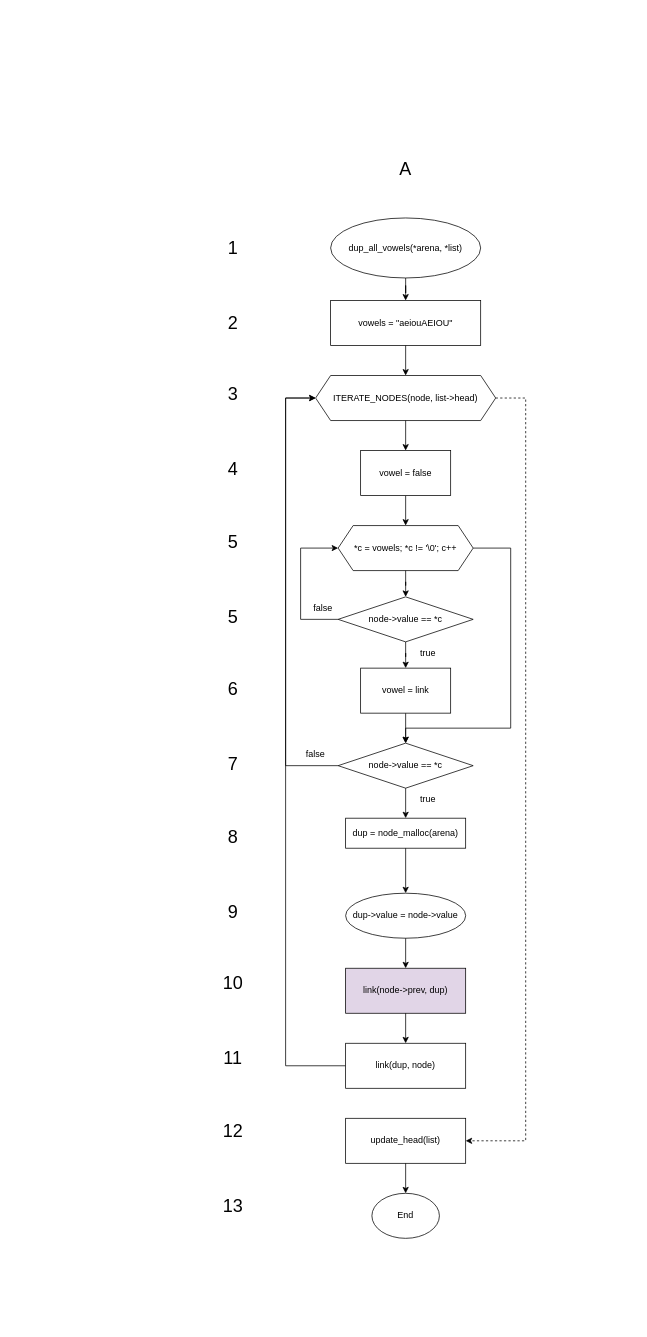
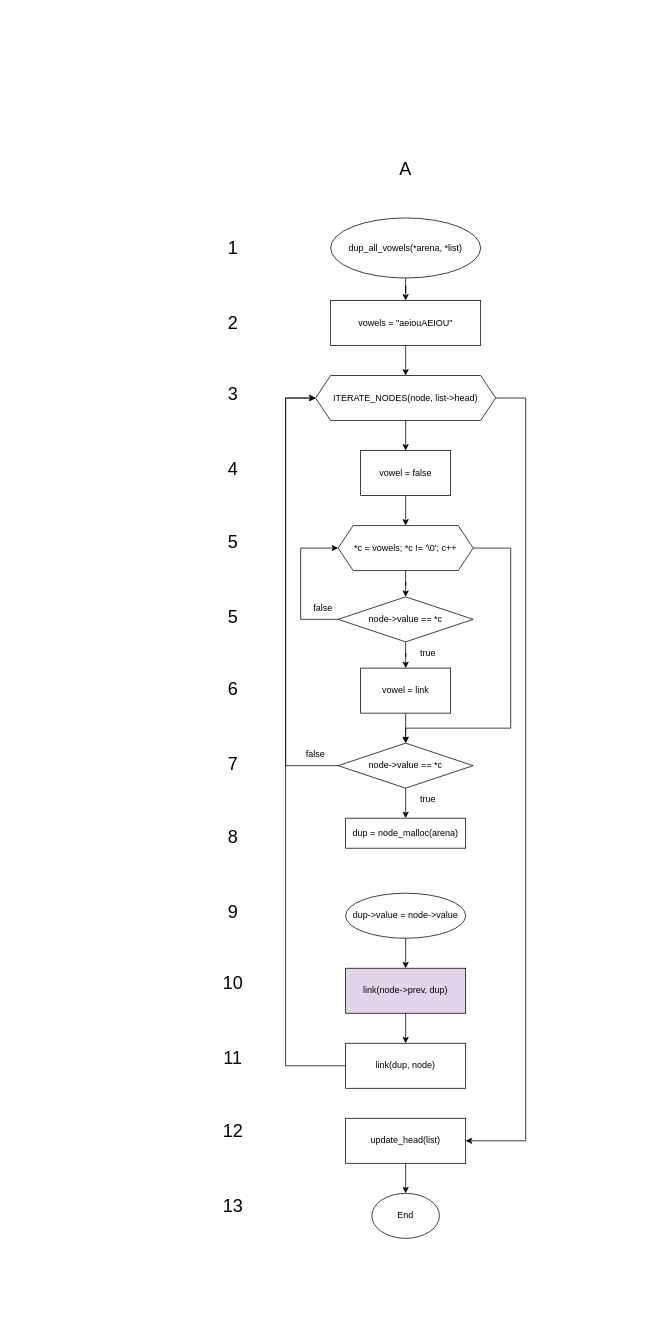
  <mxCell id="0" />
  <mxCell id="1" parent="0" />
  <mxCell id="2" style="edgeStyle=orthogonalEdgeStyle;rounded=0;orthogonalLoop=1;jettySize=auto;html=1;" edge="1" parent="1" source="3" target="4"><mxGeometry relative="1" as="geometry" /></mxCell>
  <mxCell id="3" value="dup_all_vowels(*arena, *list)" style="ellipse;whiteSpace=wrap;" vertex="1" parent="1"><mxGeometry x="440" y="290" width="200" height="80" as="geometry" /></mxCell>
  <mxCell id="4" value="vowels = &quot;aeiouAEIOU&quot;" style="rounded=0;whiteSpace=wrap;" vertex="1" parent="1"><mxGeometry x="440" y="400" width="200" height="60" as="geometry" /></mxCell>
- <mxCell id="5" style="edgeStyle=orthogonalEdgeStyle;rounded=0;orthogonalLoop=1;jettySize=auto;html=1;dashed=1;" edge="1" parent="1" source="6" target="34"><mxGeometry relative="1" as="geometry"><Array as="points"><mxPoint x="700" y="530" /><mxPoint x="700" y="1520" /></Array></mxGeometry></mxCell>
+ <mxCell id="5" style="edgeStyle=orthogonalEdgeStyle;rounded=0;orthogonalLoop=1;jettySize=auto;html=1;" edge="1" parent="1" source="6" target="34"><mxGeometry relative="1" as="geometry"><Array as="points"><mxPoint x="700" y="530" /><mxPoint x="700" y="1520" /></Array></mxGeometry></mxCell>
  <mxCell id="6" value="ITERATE_NODES(node, list-&gt;head)" style="shape=hexagon;perimeter=hexagonPerimeter2;whiteSpace=wrap;fixedSize=1;" vertex="1" parent="1"><mxGeometry x="420" y="500" width="240" height="60" as="geometry" /></mxCell>
  <mxCell id="7" value="" style="edgeStyle=orthogonalEdgeStyle;rounded=0;orthogonalLoop=1;jettySize=auto;html=1;" edge="1" parent="1" source="4" target="6"><mxGeometry relative="1" as="geometry" /></mxCell>
  <mxCell id="8" style="edgeStyle=orthogonalEdgeStyle;rounded=0;orthogonalLoop=1;jettySize=auto;html=1;" edge="1" parent="1" source="9" target="12"><mxGeometry relative="1" as="geometry" /></mxCell>
  <mxCell id="9" value="vowel = false" style="rounded=0;whiteSpace=wrap;html=0;" vertex="1" parent="1"><mxGeometry x="480" y="600" width="120" height="60" as="geometry" /></mxCell>
  <mxCell id="10" value="" style="edgeStyle=orthogonalEdgeStyle;rounded=0;orthogonalLoop=1;jettySize=auto;html=1;" edge="1" parent="1" source="6" target="9"><mxGeometry relative="1" as="geometry" /></mxCell>
  <mxCell id="11" style="edgeStyle=orthogonalEdgeStyle;rounded=0;orthogonalLoop=1;jettySize=auto;html=1;" edge="1" parent="1" source="12" target="22"><mxGeometry relative="1" as="geometry"><Array as="points"><mxPoint x="680" y="730" /><mxPoint x="680" y="970" /><mxPoint x="540" y="970" /></Array></mxGeometry></mxCell>
  <mxCell id="12" value="*c = vowels; *c != '\0'; c++" style="shape=hexagon;perimeter=hexagonPerimeter2;whiteSpace=wrap;fixedSize=1;" vertex="1" parent="1"><mxGeometry x="450" y="700" width="180" height="60" as="geometry" /></mxCell>
  <mxCell id="13" style="edgeStyle=orthogonalEdgeStyle;rounded=0;orthogonalLoop=1;jettySize=auto;html=1;entryX=0;entryY=0.5;entryDx=0;entryDy=0;" edge="1" parent="1" source="14" target="12"><mxGeometry relative="1" as="geometry"><Array as="points"><mxPoint x="400" y="825" /><mxPoint x="400" y="730" /></Array></mxGeometry></mxCell>
  <mxCell id="14" value="node-&gt;value == *c" style="rhombus;whiteSpace=wrap;" vertex="1" parent="1"><mxGeometry x="450" y="795" width="180" height="60" as="geometry" /></mxCell>
  <mxCell id="15" value="" style="edgeStyle=orthogonalEdgeStyle;rounded=0;orthogonalLoop=1;jettySize=auto;html=1;" edge="1" parent="1" source="12" target="14"><mxGeometry relative="1" as="geometry" /></mxCell>
  <mxCell id="16" style="edgeStyle=orthogonalEdgeStyle;rounded=0;orthogonalLoop=1;jettySize=auto;html=1;" edge="1" parent="1" source="17" target="22"><mxGeometry relative="1" as="geometry" /></mxCell>
  <mxCell id="17" value="vowel = link" style="rounded=0;whiteSpace=wrap;html=0;" vertex="1" parent="1"><mxGeometry x="480" y="890" width="120" height="60" as="geometry" /></mxCell>
  <mxCell id="18" value="" style="edgeStyle=orthogonalEdgeStyle;rounded=0;orthogonalLoop=1;jettySize=auto;html=1;" edge="1" parent="1" source="14" target="17"><mxGeometry relative="1" as="geometry" /></mxCell>
  <mxCell id="19" value="true" style="text;html=1;strokeColor=none;fillColor=none;align=center;verticalAlign=middle;whiteSpace=wrap;rounded=0;" vertex="1" parent="1"><mxGeometry x="540" y="855" width="60" height="30" as="geometry" /></mxCell>
  <mxCell id="20" value="false" style="text;html=1;strokeColor=none;fillColor=none;align=center;verticalAlign=middle;whiteSpace=wrap;rounded=0;" vertex="1" parent="1"><mxGeometry x="400" y="795" width="60" height="30" as="geometry" /></mxCell>
  <mxCell id="21" style="edgeStyle=orthogonalEdgeStyle;rounded=0;orthogonalLoop=1;jettySize=auto;html=1;" edge="1" parent="1" source="22" target="6"><mxGeometry relative="1" as="geometry"><Array as="points"><mxPoint x="380" y="1020" /><mxPoint x="380" y="530" /></Array></mxGeometry></mxCell>
  <mxCell id="22" value="node-&gt;value == *c" style="rhombus;whiteSpace=wrap;" vertex="1" parent="1"><mxGeometry x="450" y="990" width="180" height="60" as="geometry" /></mxCell>
  <mxCell id="23" value="dup = node_malloc(arena)" style="rounded=0;whiteSpace=wrap;html=0;" vertex="1" parent="1"><mxGeometry x="460" y="1090" width="160" height="40" as="geometry" /></mxCell>
  <mxCell id="24" value="" style="edgeStyle=orthogonalEdgeStyle;rounded=0;orthogonalLoop=1;jettySize=auto;html=1;" edge="1" parent="1" source="22" target="23"><mxGeometry relative="1" as="geometry" /></mxCell>
  <mxCell id="25" value="dup-&gt;value = node-&gt;value" style="ellipse;whiteSpace=wrap;html=0;" vertex="1" parent="1"><mxGeometry x="460" y="1190" width="160" height="60" as="geometry" /></mxCell>
- <mxCell id="26" value="" style="edgeStyle=orthogonalEdgeStyle;rounded=0;orthogonalLoop=1;jettySize=auto;html=1;" edge="1" parent="1" source="23" target="25"><mxGeometry relative="1" as="geometry" /></mxCell>
  <mxCell id="27" value="link(node-&gt;prev, dup)" style="rounded=0;whiteSpace=wrap;html=0;fillColor=#e1d5e7;" vertex="1" parent="1"><mxGeometry x="460" y="1290" width="160" height="60" as="geometry" /></mxCell>
  <mxCell id="28" value="" style="edgeStyle=orthogonalEdgeStyle;rounded=0;orthogonalLoop=1;jettySize=auto;html=1;" edge="1" parent="1" source="25" target="27"><mxGeometry relative="1" as="geometry" /></mxCell>
  <mxCell id="29" style="edgeStyle=orthogonalEdgeStyle;rounded=0;orthogonalLoop=1;jettySize=auto;html=1;" edge="1" parent="1" source="30" target="6"><mxGeometry relative="1" as="geometry"><Array as="points"><mxPoint x="380" y="1420" /><mxPoint x="380" y="530" /></Array></mxGeometry></mxCell>
  <mxCell id="30" value="link(dup, node)" style="rounded=0;whiteSpace=wrap;html=0;" vertex="1" parent="1"><mxGeometry x="460" y="1390" width="160" height="60" as="geometry" /></mxCell>
  <mxCell id="31" value="" style="edgeStyle=orthogonalEdgeStyle;rounded=0;orthogonalLoop=1;jettySize=auto;html=1;" edge="1" parent="1" source="27" target="30"><mxGeometry relative="1" as="geometry" /></mxCell>
  <mxCell id="32" value="true" style="text;html=1;strokeColor=none;fillColor=none;align=center;verticalAlign=middle;whiteSpace=wrap;rounded=0;" vertex="1" parent="1"><mxGeometry x="540" y="1050" width="60" height="30" as="geometry" /></mxCell>
  <mxCell id="33" value="false" style="text;html=1;strokeColor=none;fillColor=none;align=center;verticalAlign=middle;whiteSpace=wrap;rounded=0;" vertex="1" parent="1"><mxGeometry x="390" y="990" width="60" height="30" as="geometry" /></mxCell>
  <mxCell id="34" value="update_head(list)" style="rounded=0;whiteSpace=wrap;" vertex="1" parent="1"><mxGeometry x="460" y="1490" width="160" height="60" as="geometry" /></mxCell>
  <mxCell id="35" value="End" style="ellipse;whiteSpace=wrap;html=0;" vertex="1" parent="1"><mxGeometry x="495" y="1590" width="90" height="60" as="geometry" /></mxCell>
  <mxCell id="36" value="" style="edgeStyle=orthogonalEdgeStyle;rounded=0;orthogonalLoop=1;jettySize=auto;html=1;" edge="1" parent="1" source="34" target="35"><mxGeometry relative="1" as="geometry" /></mxCell>
  <mxCell id="37" value="&lt;font style=&quot;font-size: 24px;&quot;&gt;1&lt;/font&gt;" style="text;html=1;strokeColor=none;fillColor=none;align=center;verticalAlign=middle;whiteSpace=wrap;rounded=0;" vertex="1" parent="1"><mxGeometry y="315" width="60" height="30" as="geometry" x="280" /></mxCell>
  <mxCell id="38" value="&lt;font style=&quot;font-size: 24px;&quot;&gt;2&lt;/font&gt;" style="text;html=1;strokeColor=none;fillColor=none;align=center;verticalAlign=middle;whiteSpace=wrap;rounded=0;" vertex="1" parent="1"><mxGeometry y="415" width="60" height="30" as="geometry" x="280" /></mxCell>
  <mxCell id="39" value="&lt;font style=&quot;font-size: 24px;&quot;&gt;3&lt;/font&gt;" style="text;html=1;strokeColor=none;fillColor=none;align=center;verticalAlign=middle;whiteSpace=wrap;rounded=0;" vertex="1" parent="1"><mxGeometry y="510" width="60" height="30" as="geometry" x="280" /></mxCell>
  <mxCell id="40" value="&lt;font style=&quot;font-size: 24px;&quot;&gt;4&lt;/font&gt;" style="text;html=1;strokeColor=none;fillColor=none;align=center;verticalAlign=middle;whiteSpace=wrap;rounded=0;" vertex="1" parent="1"><mxGeometry y="610" width="60" height="30" as="geometry" x="280" /></mxCell>
  <mxCell id="41" value="&lt;font style=&quot;font-size: 24px;&quot;&gt;5&lt;/font&gt;" style="text;html=1;strokeColor=none;fillColor=none;align=center;verticalAlign=middle;whiteSpace=wrap;rounded=0;" vertex="1" parent="1"><mxGeometry y="707.5" width="60" height="30" as="geometry" x="280" /></mxCell>
  <mxCell id="42" value="&lt;font style=&quot;font-size: 24px;&quot;&gt;5&lt;/font&gt;" style="text;html=1;strokeColor=none;fillColor=none;align=center;verticalAlign=middle;whiteSpace=wrap;rounded=0;" vertex="1" parent="1"><mxGeometry y="807.5" width="60" height="30" as="geometry" x="280" /></mxCell>
  <mxCell id="43" value="&lt;font style=&quot;font-size: 24px;&quot;&gt;6&lt;/font&gt;" style="text;html=1;strokeColor=none;fillColor=none;align=center;verticalAlign=middle;whiteSpace=wrap;rounded=0;" vertex="1" parent="1"><mxGeometry y="902.5" width="60" height="30" as="geometry" x="280" /></mxCell>
  <mxCell id="44" value="&lt;font style=&quot;font-size: 24px;&quot;&gt;7&lt;/font&gt;" style="text;html=1;strokeColor=none;fillColor=none;align=center;verticalAlign=middle;whiteSpace=wrap;rounded=0;" vertex="1" parent="1"><mxGeometry y="1002.5" width="60" height="30" as="geometry" x="280" /></mxCell>
  <mxCell id="45" value="&lt;font style=&quot;font-size: 24px;&quot;&gt;8&lt;/font&gt;" style="text;html=1;strokeColor=none;fillColor=none;align=center;verticalAlign=middle;whiteSpace=wrap;rounded=0;" vertex="1" parent="1"><mxGeometry y="1100" width="60" height="30" as="geometry" x="280" /></mxCell>
  <mxCell id="46" value="&lt;font style=&quot;font-size: 24px;&quot;&gt;9&lt;/font&gt;" style="text;html=1;strokeColor=none;fillColor=none;align=center;verticalAlign=middle;whiteSpace=wrap;rounded=0;" vertex="1" parent="1"><mxGeometry y="1200" width="60" height="30" as="geometry" x="280" /></mxCell>
  <mxCell id="47" value="&lt;font style=&quot;font-size: 24px;&quot;&gt;10&lt;/font&gt;" style="text;html=1;strokeColor=none;fillColor=none;align=center;verticalAlign=middle;whiteSpace=wrap;rounded=0;" vertex="1" parent="1"><mxGeometry y="1295" width="60" height="30" as="geometry" x="280" /></mxCell>
  <mxCell id="48" value="&lt;font style=&quot;font-size: 24px;&quot;&gt;11&lt;/font&gt;" style="text;html=1;strokeColor=none;fillColor=none;align=center;verticalAlign=middle;whiteSpace=wrap;rounded=0;" vertex="1" parent="1"><mxGeometry y="1395" width="60" height="30" as="geometry" x="280" /></mxCell>
  <mxCell id="49" value="&lt;font style=&quot;font-size: 24px;&quot;&gt;12&lt;/font&gt;" style="text;html=1;strokeColor=none;fillColor=none;align=center;verticalAlign=middle;whiteSpace=wrap;rounded=0;" vertex="1" parent="1"><mxGeometry y="1492.5" width="60" height="30" as="geometry" x="280" /></mxCell>
  <mxCell id="50" value="&lt;font style=&quot;font-size: 24px;&quot;&gt;13&lt;/font&gt;" style="text;html=1;strokeColor=none;fillColor=none;align=center;verticalAlign=middle;whiteSpace=wrap;rounded=0;" vertex="1" parent="1"><mxGeometry y="1592.5" width="60" height="30" as="geometry" x="280" /></mxCell>
  <mxCell id="51" value="&lt;font style=&quot;font-size: 24px;&quot;&gt;A&lt;/font&gt;" style="text;html=1;strokeColor=none;fillColor=none;align=center;verticalAlign=middle;whiteSpace=wrap;rounded=0;" vertex="1" parent="1"><mxGeometry x="510" width="60" height="30" as="geometry" y="210" /></mxCell>
  <mxCell id="52" value="&amp;nbsp;" style="text;html=1;strokeColor=none;fillColor=none;align=center;verticalAlign=middle;whiteSpace=wrap;rounded=0;fontSize=24;" vertex="1" parent="1"><mxGeometry x="780" y="890" width="60" height="30" as="geometry" /></mxCell>
  <mxCell id="53" value="&amp;nbsp;" style="text;html=1;strokeColor=none;fillColor=none;align=center;verticalAlign=middle;whiteSpace=wrap;rounded=0;fontSize=24;" vertex="1" parent="1"><mxGeometry x="500" y="1730" width="60" height="30" as="geometry" /></mxCell>
  <mxCell id="54" value="&amp;nbsp;" style="text;html=1;strokeColor=none;fillColor=none;align=center;verticalAlign=middle;whiteSpace=wrap;rounded=0;fontSize=24;" vertex="1" parent="1"><mxGeometry x="20" y="1070" width="60" height="30" as="geometry" /></mxCell>
  <mxCell id="55" value="&amp;nbsp;" style="text;html=1;strokeColor=none;fillColor=none;align=center;verticalAlign=middle;whiteSpace=wrap;rounded=0;fontSize=24;" vertex="1" parent="1"><mxGeometry x="520" y="20" width="60" height="30" as="geometry" /></mxCell>
